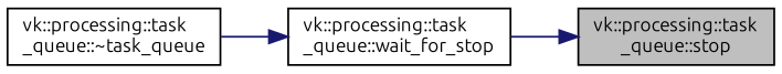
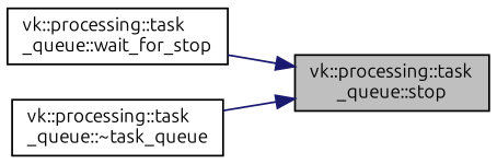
  digraph {
    fontname=Ubuntu
    rankdir=RL
    node [color=black fillcolor=white fontname=Ubuntu fontsize=10 shape=record style=filled]
    edge [color=midnightblue dir=back fontname=Ubuntu fontsize=10 labelfontname=Helvetica labelfontsize=10 style=solid]
    n1 [fillcolor=grey75 fontcolor=black height=0.2 label="vk::processing::task\l_queue::stop" width=0.4]
    n2 [height=0.2 label="vk::processing::task\l_queue::wait_for_stop" width=0.4]
    n3 [height=0.2 label="vk::processing::task\l_queue::~task_queue" width=0.4]
    n1 -> n2
-   n2 -> n3
+   n1 -> n3
  }
